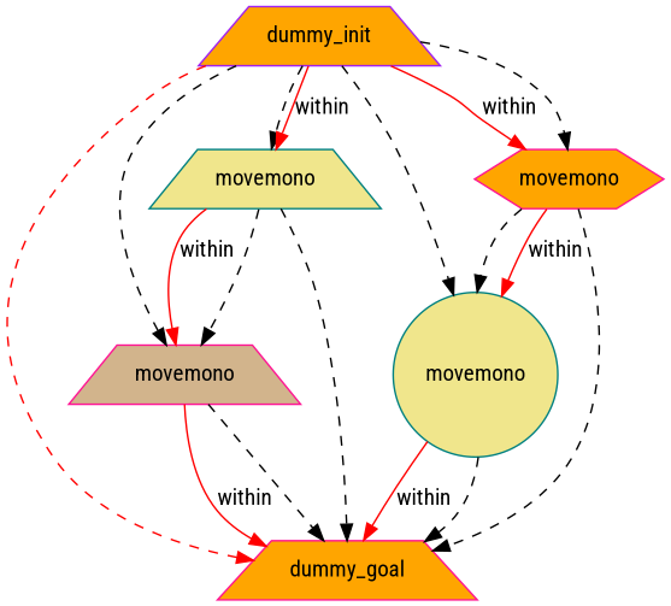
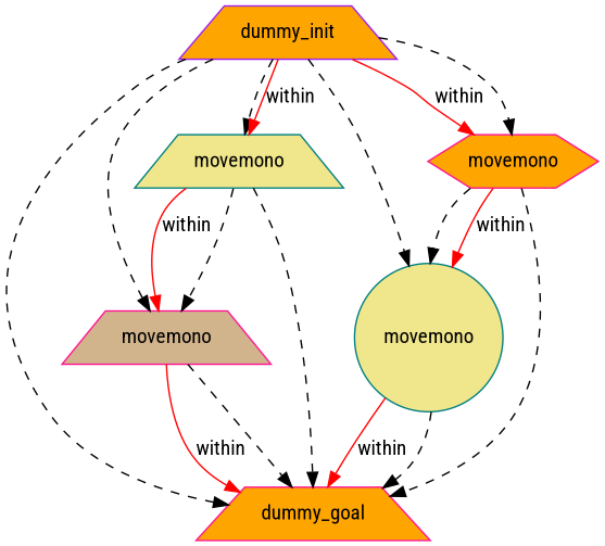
  digraph {
    fontname="Roboto Condensed"
    node [fillcolor=orange style=filled color=deeppink shape=trapezium fontname="Roboto Condensed"]
    edge [color=black style=dashed fontname="Roboto Condensed"]
    n1 [label=dummy_init color=purple]
    n2 [label=dummy_goal]
    n3 [fillcolor=khaki label=movemono color=teal shape=circle]
    n4 [fillcolor=tan label=movemono]
    n5 [fillcolor=khaki label=movemono color=teal]
    n6 [label=movemono shape=hexagon]
-   n1 -> n2 [color=red]
+   n1 -> n2
    n1 -> n3
    n1 -> n4
    n1 -> n5
    n1 -> n5 [color=red label=within style=""]
    n1 -> n6
    n1 -> n6 [color=red label=within style=""]
    n3 -> n2
    n3 -> n2 [color=red label=within style=""]
    n4 -> n2
    n4 -> n2 [color=red label=within style=""]
    n5 -> n2
    n5 -> n4
    n5 -> n4 [color=red label=within style=""]
    n6 -> n2
    n6 -> n3
    n6 -> n3 [color=red label=within style=""]
  }
